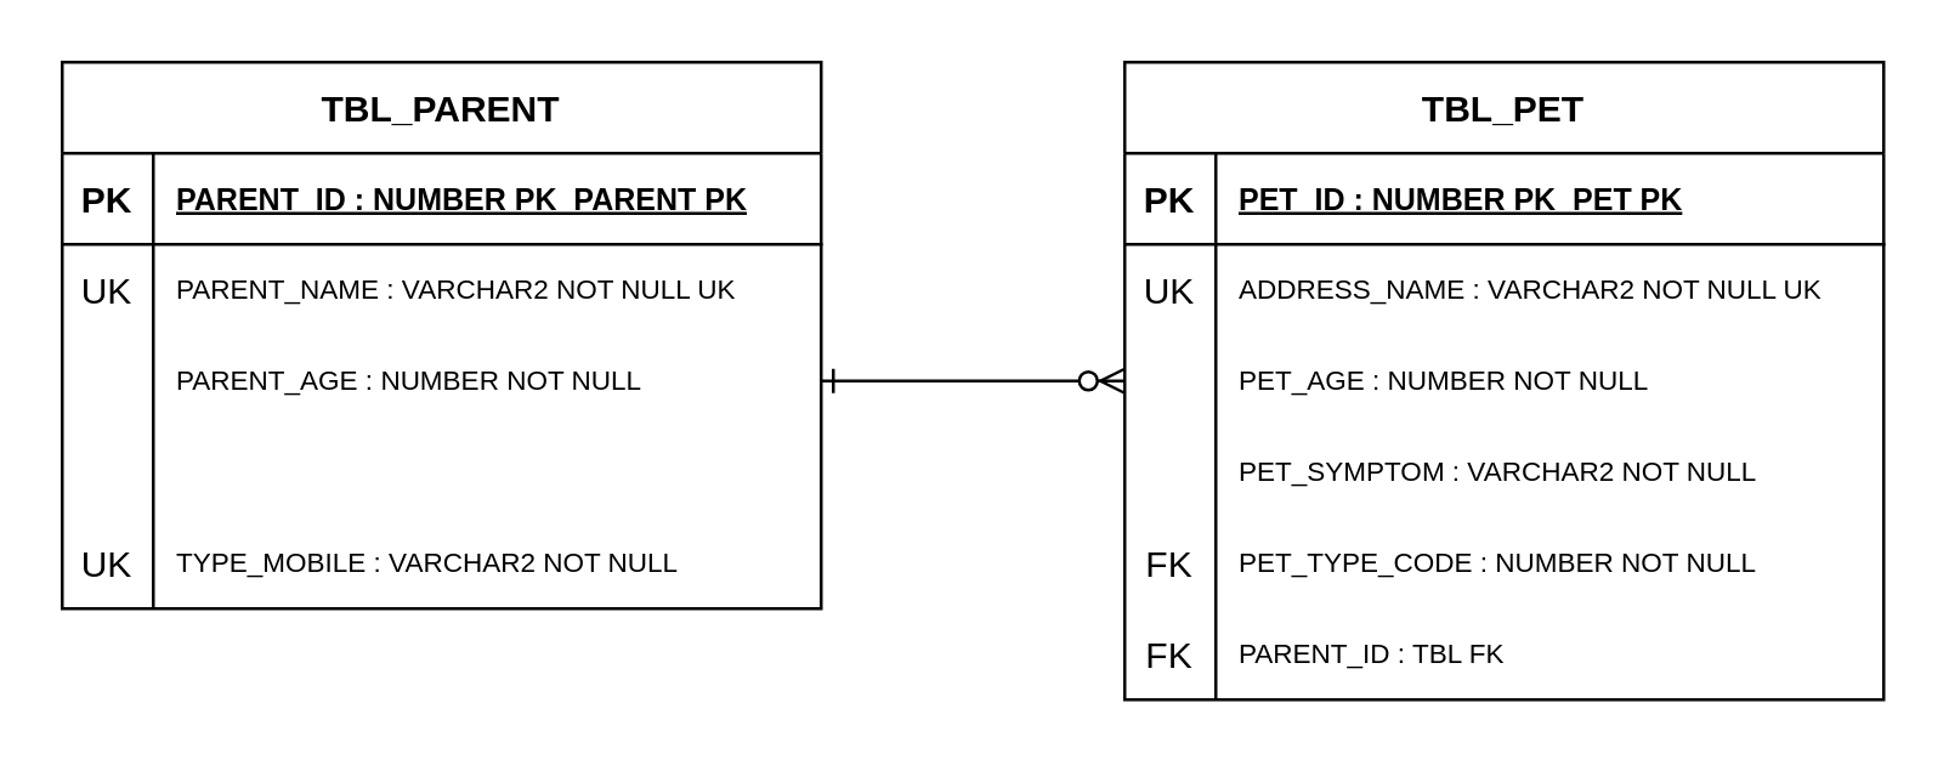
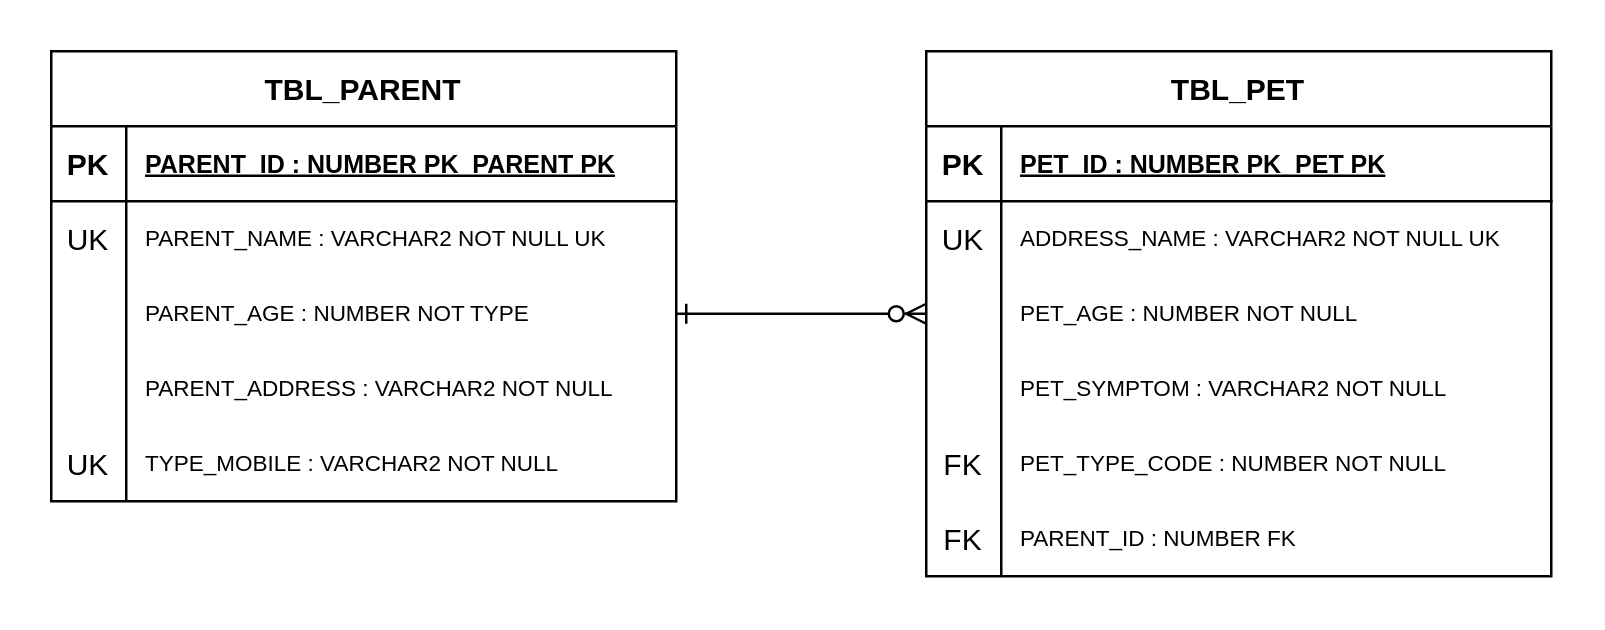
  <mxCell id="0" />
  <mxCell id="1" parent="0" />
  <mxCell id="2" value="" style="edgeStyle=entityRelationEdgeStyle;endArrow=ERzeroToMany;startArrow=ERone;endFill=1;startFill=0;entryX=0;entryY=0.5;entryDx=0;entryDy=0;exitX=1;exitY=0.5;exitDx=0;exitDy=0;" parent="1" source="10" target="26" edge="1"><mxGeometry width="100" height="100" relative="1" as="geometry"><mxPoint x="240" y="620" as="sourcePoint" /><mxPoint x="350" y="95" as="targetPoint" /></mxGeometry></mxCell>
  <mxCell id="3" value="TBL_PARENT" style="shape=table;startSize=30;container=1;collapsible=1;childLayout=tableLayout;fixedRows=1;rowLines=0;fontStyle=1;align=center;resizeLast=1;fontSize=12;" parent="1" vertex="1"><mxGeometry x="20" y="20" width="250" height="180" as="geometry" /></mxCell>
  <mxCell id="4" value="" style="shape=partialRectangle;collapsible=0;dropTarget=0;pointerEvents=0;fillColor=none;points=[[0,0.5],[1,0.5]];portConstraint=eastwest;top=0;left=0;right=0;bottom=1;" parent="3" vertex="1"><mxGeometry y="30" width="250" height="30" as="geometry" /></mxCell>
  <mxCell id="5" value="PK" style="shape=partialRectangle;overflow=hidden;connectable=0;fillColor=none;top=0;left=0;bottom=0;right=0;fontStyle=1;" parent="4" vertex="1"><mxGeometry width="30" height="30" as="geometry"><mxRectangle width="30" height="30" as="alternateBounds" /></mxGeometry></mxCell>
  <mxCell id="6" value="PARENT_ID : NUMBER PK_PARENT PK" style="shape=partialRectangle;overflow=hidden;connectable=0;fillColor=none;top=0;left=0;bottom=0;right=0;align=left;spacingLeft=6;fontStyle=5;fontSize=10;" parent="4" vertex="1"><mxGeometry x="30" width="220" height="30" as="geometry"><mxRectangle width="220" height="30" as="alternateBounds" /></mxGeometry></mxCell>
  <mxCell id="7" value="" style="shape=partialRectangle;collapsible=0;dropTarget=0;pointerEvents=0;fillColor=none;points=[[0,0.5],[1,0.5]];portConstraint=eastwest;top=0;left=0;right=0;bottom=0;" parent="3" vertex="1"><mxGeometry y="60" width="250" height="30" as="geometry" /></mxCell>
  <mxCell id="8" value="UK" style="shape=partialRectangle;overflow=hidden;connectable=0;fillColor=none;top=0;left=0;bottom=0;right=0;" parent="7" vertex="1"><mxGeometry width="30" height="30" as="geometry"><mxRectangle width="30" height="30" as="alternateBounds" /></mxGeometry></mxCell>
  <mxCell id="9" value="PARENT_NAME : VARCHAR2 NOT NULL UK" style="shape=partialRectangle;overflow=hidden;connectable=0;fillColor=none;top=0;left=0;bottom=0;right=0;align=left;spacingLeft=6;fontSize=9;" parent="7" vertex="1"><mxGeometry x="30" width="220" height="30" as="geometry"><mxRectangle width="220" height="30" as="alternateBounds" /></mxGeometry></mxCell>
  <mxCell id="10" value="" style="shape=partialRectangle;collapsible=0;dropTarget=0;pointerEvents=0;fillColor=none;points=[[0,0.5],[1,0.5]];portConstraint=eastwest;top=0;left=0;right=0;bottom=0;" parent="3" vertex="1"><mxGeometry y="90" width="250" height="30" as="geometry" /></mxCell>
  <mxCell id="11" value="" style="shape=partialRectangle;overflow=hidden;connectable=0;fillColor=none;top=0;left=0;bottom=0;right=0;" parent="10" vertex="1"><mxGeometry width="30" height="30" as="geometry"><mxRectangle width="30" height="30" as="alternateBounds" /></mxGeometry></mxCell>
- <mxCell id="12" value="PARENT_AGE : NUMBER NOT NULL" style="shape=partialRectangle;overflow=hidden;connectable=0;fillColor=none;top=0;left=0;bottom=0;right=0;align=left;spacingLeft=6;fontSize=9;" parent="10" vertex="1"><mxGeometry x="30" width="220" height="30" as="geometry"><mxRectangle width="220" height="30" as="alternateBounds" /></mxGeometry></mxCell>
+ <mxCell id="12" value="PARENT_AGE : NUMBER NOT TYPE" style="shape=partialRectangle;overflow=hidden;connectable=0;fillColor=none;top=0;left=0;bottom=0;right=0;align=left;spacingLeft=6;fontSize=9;" parent="10" vertex="1"><mxGeometry x="30" width="220" height="30" as="geometry"><mxRectangle width="220" height="30" as="alternateBounds" /></mxGeometry></mxCell>
  <mxCell id="13" value="" style="shape=partialRectangle;collapsible=0;dropTarget=0;pointerEvents=0;fillColor=none;points=[[0,0.5],[1,0.5]];portConstraint=eastwest;top=0;left=0;right=0;bottom=0;" parent="3" vertex="1"><mxGeometry y="120" width="250" height="30" as="geometry" /></mxCell>
  <mxCell id="14" value="" style="shape=partialRectangle;overflow=hidden;connectable=0;fillColor=none;top=0;left=0;bottom=0;right=0;" parent="13" vertex="1"><mxGeometry width="30" height="30" as="geometry"><mxRectangle width="30" height="30" as="alternateBounds" /></mxGeometry></mxCell>
+ <mxCell id="15" value="PARENT_ADDRESS : VARCHAR2 NOT NULL" style="shape=partialRectangle;overflow=hidden;connectable=0;fillColor=none;top=0;left=0;bottom=0;right=0;align=left;spacingLeft=6;fontSize=9;" parent="13" vertex="1"><mxGeometry x="30" width="220" height="30" as="geometry"><mxRectangle width="220" height="30" as="alternateBounds" /></mxGeometry></mxCell>
  <mxCell id="16" value="" style="shape=partialRectangle;collapsible=0;dropTarget=0;pointerEvents=0;fillColor=none;points=[[0,0.5],[1,0.5]];portConstraint=eastwest;top=0;left=0;right=0;bottom=0;" parent="3" vertex="1"><mxGeometry y="150" width="250" height="30" as="geometry" /></mxCell>
  <mxCell id="17" value="UK" style="shape=partialRectangle;overflow=hidden;connectable=0;fillColor=none;top=0;left=0;bottom=0;right=0;" parent="16" vertex="1"><mxGeometry width="30" height="30" as="geometry"><mxRectangle width="30" height="30" as="alternateBounds" /></mxGeometry></mxCell>
  <mxCell id="18" value="TYPE_MOBILE : VARCHAR2 NOT NULL" style="shape=partialRectangle;overflow=hidden;connectable=0;fillColor=none;top=0;left=0;bottom=0;right=0;align=left;spacingLeft=6;fontSize=9;" parent="16" vertex="1"><mxGeometry x="30" width="220" height="30" as="geometry"><mxRectangle width="220" height="30" as="alternateBounds" /></mxGeometry></mxCell>
  <mxCell id="19" value="TBL_PET" style="shape=table;startSize=30;container=1;collapsible=1;childLayout=tableLayout;fixedRows=1;rowLines=0;fontStyle=1;align=center;resizeLast=1;fontSize=12;" parent="1" vertex="1"><mxGeometry x="370" y="20" width="250" height="210" as="geometry" /></mxCell>
  <mxCell id="20" value="" style="shape=partialRectangle;collapsible=0;dropTarget=0;pointerEvents=0;fillColor=none;points=[[0,0.5],[1,0.5]];portConstraint=eastwest;top=0;left=0;right=0;bottom=1;" parent="19" vertex="1"><mxGeometry y="30" width="250" height="30" as="geometry" /></mxCell>
  <mxCell id="21" value="PK" style="shape=partialRectangle;overflow=hidden;connectable=0;fillColor=none;top=0;left=0;bottom=0;right=0;fontStyle=1;" parent="20" vertex="1"><mxGeometry width="30" height="30" as="geometry"><mxRectangle width="30" height="30" as="alternateBounds" /></mxGeometry></mxCell>
  <mxCell id="22" value="PET_ID : NUMBER PK_PET PK" style="shape=partialRectangle;overflow=hidden;connectable=0;fillColor=none;top=0;left=0;bottom=0;right=0;align=left;spacingLeft=6;fontStyle=5;fontSize=10;" parent="20" vertex="1"><mxGeometry x="30" width="220" height="30" as="geometry"><mxRectangle width="220" height="30" as="alternateBounds" /></mxGeometry></mxCell>
  <mxCell id="23" value="" style="shape=partialRectangle;collapsible=0;dropTarget=0;pointerEvents=0;fillColor=none;points=[[0,0.5],[1,0.5]];portConstraint=eastwest;top=0;left=0;right=0;bottom=0;" parent="19" vertex="1"><mxGeometry y="60" width="250" height="30" as="geometry" /></mxCell>
  <mxCell id="24" value="UK" style="shape=partialRectangle;overflow=hidden;connectable=0;fillColor=none;top=0;left=0;bottom=0;right=0;" parent="23" vertex="1"><mxGeometry width="30" height="30" as="geometry"><mxRectangle width="30" height="30" as="alternateBounds" /></mxGeometry></mxCell>
  <mxCell id="25" value="ADDRESS_NAME : VARCHAR2 NOT NULL UK" style="shape=partialRectangle;overflow=hidden;connectable=0;fillColor=none;top=0;left=0;bottom=0;right=0;align=left;spacingLeft=6;fontSize=9;" parent="23" vertex="1"><mxGeometry x="30" width="220" height="30" as="geometry"><mxRectangle width="220" height="30" as="alternateBounds" /></mxGeometry></mxCell>
  <mxCell id="26" value="" style="shape=partialRectangle;collapsible=0;dropTarget=0;pointerEvents=0;fillColor=none;points=[[0,0.5],[1,0.5]];portConstraint=eastwest;top=0;left=0;right=0;bottom=0;" parent="19" vertex="1"><mxGeometry y="90" width="250" height="30" as="geometry" /></mxCell>
  <mxCell id="27" value="" style="shape=partialRectangle;overflow=hidden;connectable=0;fillColor=none;top=0;left=0;bottom=0;right=0;" parent="26" vertex="1"><mxGeometry width="30" height="30" as="geometry"><mxRectangle width="30" height="30" as="alternateBounds" /></mxGeometry></mxCell>
  <mxCell id="28" value="PET_AGE : NUMBER NOT NULL" style="shape=partialRectangle;overflow=hidden;connectable=0;fillColor=none;top=0;left=0;bottom=0;right=0;align=left;spacingLeft=6;fontSize=9;" parent="26" vertex="1"><mxGeometry x="30" width="220" height="30" as="geometry"><mxRectangle width="220" height="30" as="alternateBounds" /></mxGeometry></mxCell>
  <mxCell id="29" value="" style="shape=partialRectangle;collapsible=0;dropTarget=0;pointerEvents=0;fillColor=none;points=[[0,0.5],[1,0.5]];portConstraint=eastwest;top=0;left=0;right=0;bottom=0;" parent="19" vertex="1"><mxGeometry y="120" width="250" height="30" as="geometry" /></mxCell>
  <mxCell id="30" value="" style="shape=partialRectangle;overflow=hidden;connectable=0;fillColor=none;top=0;left=0;bottom=0;right=0;" parent="29" vertex="1"><mxGeometry width="30" height="30" as="geometry"><mxRectangle width="30" height="30" as="alternateBounds" /></mxGeometry></mxCell>
  <mxCell id="31" value="PET_SYMPTOM : VARCHAR2 NOT NULL" style="shape=partialRectangle;overflow=hidden;connectable=0;fillColor=none;top=0;left=0;bottom=0;right=0;align=left;spacingLeft=6;fontSize=9;" parent="29" vertex="1"><mxGeometry x="30" width="220" height="30" as="geometry"><mxRectangle width="220" height="30" as="alternateBounds" /></mxGeometry></mxCell>
  <mxCell id="32" value="" style="shape=partialRectangle;collapsible=0;dropTarget=0;pointerEvents=0;fillColor=none;points=[[0,0.5],[1,0.5]];portConstraint=eastwest;top=0;left=0;right=0;bottom=0;" parent="19" vertex="1"><mxGeometry y="150" width="250" height="30" as="geometry" /></mxCell>
  <mxCell id="33" value="FK" style="shape=partialRectangle;overflow=hidden;connectable=0;fillColor=none;top=0;left=0;bottom=0;right=0;" parent="32" vertex="1"><mxGeometry width="30" height="30" as="geometry"><mxRectangle width="30" height="30" as="alternateBounds" /></mxGeometry></mxCell>
  <mxCell id="34" value="PET_TYPE_CODE : NUMBER NOT NULL" style="shape=partialRectangle;overflow=hidden;connectable=0;fillColor=none;top=0;left=0;bottom=0;right=0;align=left;spacingLeft=6;fontSize=9;" parent="32" vertex="1"><mxGeometry x="30" width="220" height="30" as="geometry"><mxRectangle width="220" height="30" as="alternateBounds" /></mxGeometry></mxCell>
  <mxCell id="35" value="" style="shape=partialRectangle;collapsible=0;dropTarget=0;pointerEvents=0;fillColor=none;points=[[0,0.5],[1,0.5]];portConstraint=eastwest;top=0;left=0;right=0;bottom=0;" parent="19" vertex="1"><mxGeometry y="180" width="250" height="30" as="geometry" /></mxCell>
  <mxCell id="36" value="FK" style="shape=partialRectangle;overflow=hidden;connectable=0;fillColor=none;top=0;left=0;bottom=0;right=0;" parent="35" vertex="1"><mxGeometry width="30" height="30" as="geometry"><mxRectangle width="30" height="30" as="alternateBounds" /></mxGeometry></mxCell>
- <mxCell id="37" value="PARENT_ID : TBL FK" style="shape=partialRectangle;overflow=hidden;connectable=0;fillColor=none;top=0;left=0;bottom=0;right=0;align=left;spacingLeft=6;fontSize=9;" parent="35" vertex="1"><mxGeometry x="30" width="220" height="30" as="geometry"><mxRectangle width="220" height="30" as="alternateBounds" /></mxGeometry></mxCell>
+ <mxCell id="37" value="PARENT_ID : NUMBER FK" style="shape=partialRectangle;overflow=hidden;connectable=0;fillColor=none;top=0;left=0;bottom=0;right=0;align=left;spacingLeft=6;fontSize=9;" parent="35" vertex="1"><mxGeometry x="30" width="220" height="30" as="geometry"><mxRectangle width="220" height="30" as="alternateBounds" /></mxGeometry></mxCell>
